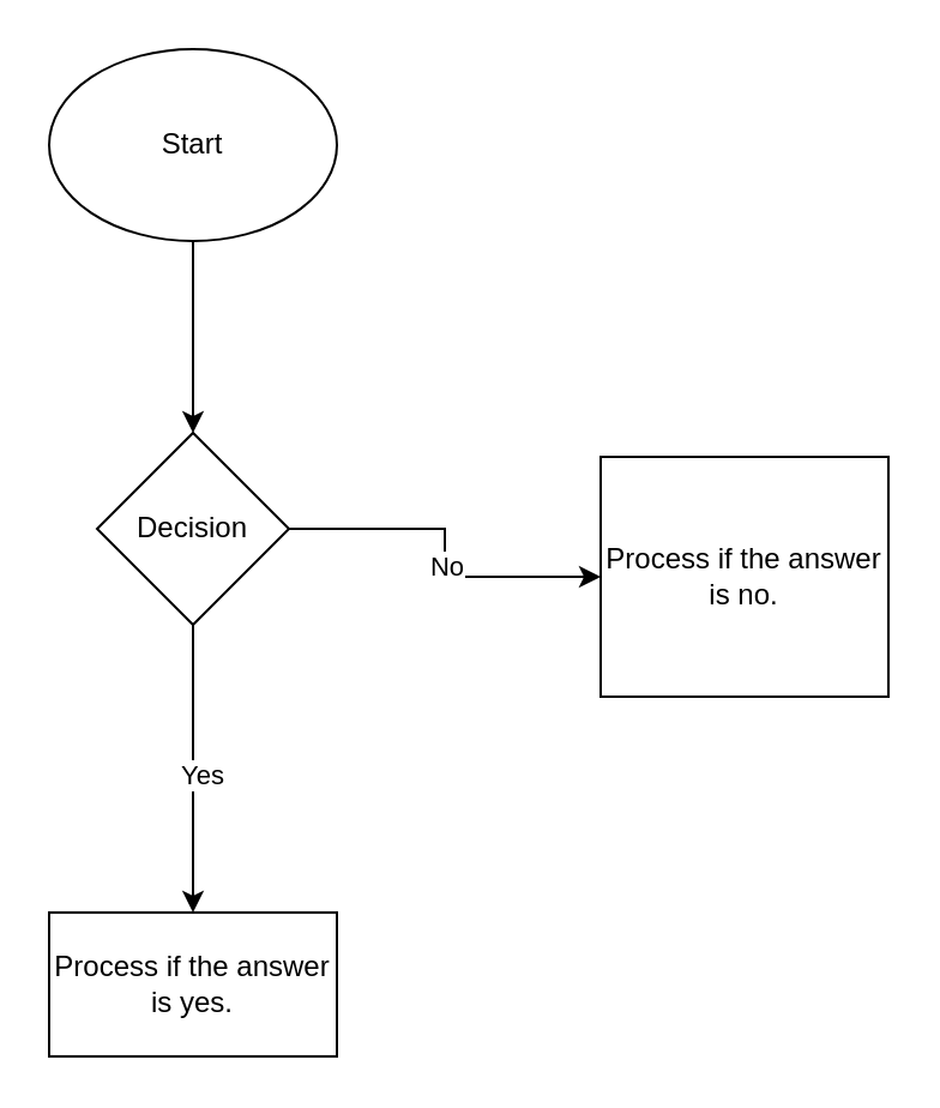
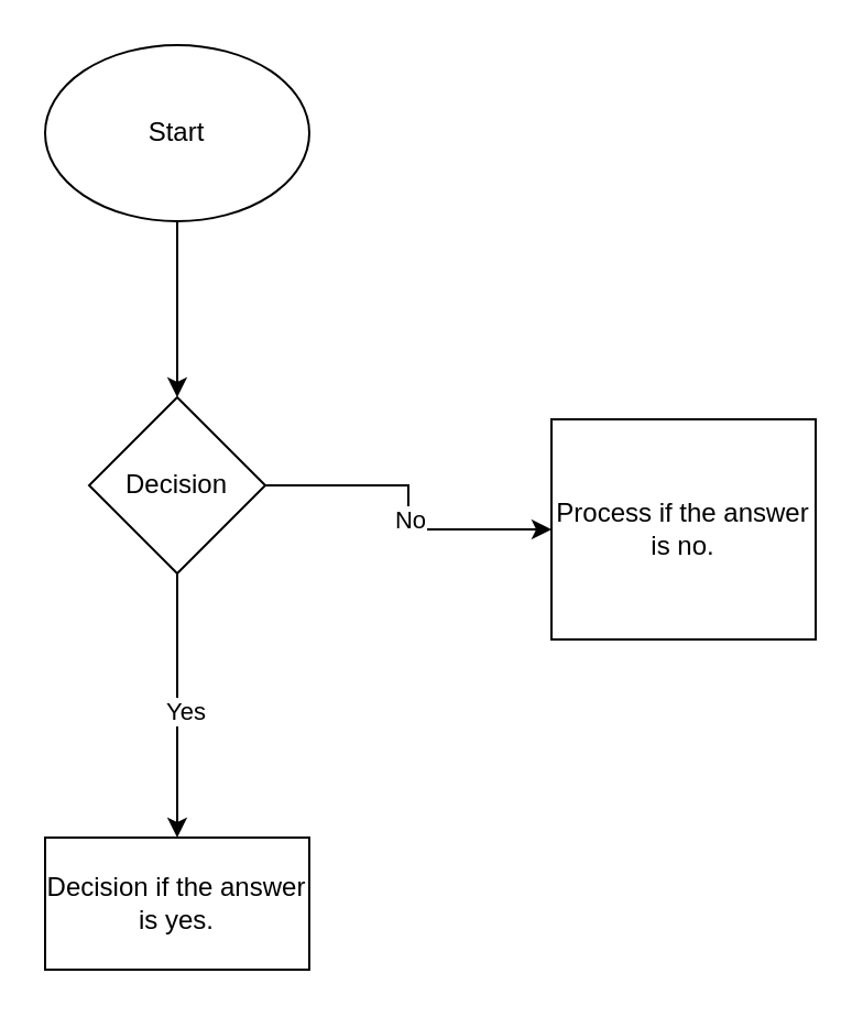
  <mxCell id="0" />
  <mxCell id="1" parent="0" />
  <mxCell id="2" value="" style="edgeStyle=orthogonalEdgeStyle;rounded=0;orthogonalLoop=1;jettySize=auto;html=1;" edge="1" parent="1" source="3" target="8"><mxGeometry relative="1" as="geometry" /></mxCell>
  <mxCell id="3" value="Start" style="ellipse;whiteSpace=wrap;html=1;" vertex="1" parent="1"><mxGeometry x="20" y="20" width="120" height="80" as="geometry" /></mxCell>
  <mxCell id="4" style="edgeStyle=orthogonalEdgeStyle;rounded=0;orthogonalLoop=1;jettySize=auto;html=1;" edge="1" parent="1" source="8" target="9"><mxGeometry relative="1" as="geometry" /></mxCell>
  <mxCell id="5" value="No" style="edgeLabel;html=1;align=center;verticalAlign=middle;resizable=0;points=[];" vertex="1" connectable="0" parent="4"><mxGeometry x="0.061" relative="1" as="geometry"><mxPoint as="offset" /></mxGeometry></mxCell>
  <mxCell id="6" style="edgeStyle=orthogonalEdgeStyle;rounded=0;orthogonalLoop=1;jettySize=auto;html=1;entryX=0.5;entryY=0;entryDx=0;entryDy=0;" edge="1" parent="1" source="8" target="10"><mxGeometry relative="1" as="geometry" /></mxCell>
  <mxCell id="7" value="Yes" style="edgeLabel;html=1;align=center;verticalAlign=middle;resizable=0;points=[];" vertex="1" connectable="0" parent="6"><mxGeometry x="0.033" y="3" relative="1" as="geometry"><mxPoint as="offset" /></mxGeometry></mxCell>
  <mxCell id="8" value="Decision" style="rhombus;whiteSpace=wrap;html=1;" vertex="1" parent="1"><mxGeometry x="40" y="180" width="80" height="80" as="geometry" /></mxCell>
  <mxCell id="9" value="Process if the answer is no." style="rounded=0;whiteSpace=wrap;html=1;" vertex="1" parent="1"><mxGeometry x="250" y="190" width="120" height="100" as="geometry" /></mxCell>
- <mxCell id="10" value="Process if the answer is yes." style="rounded=0;whiteSpace=wrap;html=1;" vertex="1" parent="1"><mxGeometry x="20" y="380" width="120" height="60" as="geometry" /></mxCell>
+ <mxCell id="10" value="Decision if the answer is yes." style="rounded=0;whiteSpace=wrap;html=1;" vertex="1" parent="1"><mxGeometry x="20" y="380" width="120" height="60" as="geometry" /></mxCell>
